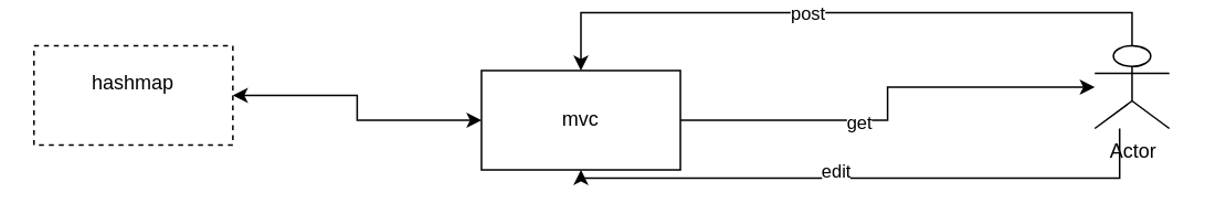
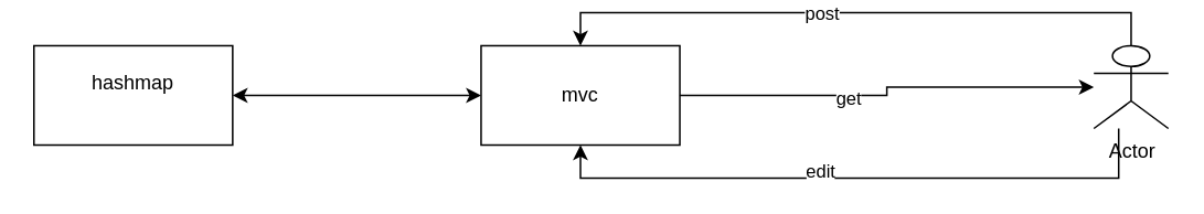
  <mxCell id="0" />
  <mxCell id="1" parent="0" />
  <mxCell id="2" style="edgeStyle=orthogonalEdgeStyle;rounded=0;orthogonalLoop=1;jettySize=auto;html=1;entryX=0;entryY=0.5;entryDx=0;entryDy=0;startArrow=classic;startFill=1;" edge="1" parent="1" source="3" target="6"><mxGeometry relative="1" as="geometry" /></mxCell>
- <mxCell id="3" value="hashmap&lt;div&gt;&lt;br&gt;&lt;/div&gt;" style="rounded=0;whiteSpace=wrap;html=1;dashed=1;" vertex="1" parent="1"><mxGeometry x="20" y="20" width="120" height="60" as="geometry" /></mxCell>
+ <mxCell id="3" value="hashmap&lt;div&gt;&lt;br&gt;&lt;/div&gt;" style="rounded=0;whiteSpace=wrap;html=1;" vertex="1" parent="1"><mxGeometry x="20" y="20" width="120" height="60" as="geometry" /></mxCell>
  <mxCell id="4" style="edgeStyle=orthogonalEdgeStyle;rounded=0;orthogonalLoop=1;jettySize=auto;html=1;" edge="1" parent="1" source="6" target="11"><mxGeometry relative="1" as="geometry" /></mxCell>
  <mxCell id="5" value="get" style="edgeLabel;html=1;align=center;verticalAlign=middle;resizable=0;points=[];" vertex="1" connectable="0" parent="4"><mxGeometry x="-0.21" y="-1" relative="1" as="geometry"><mxPoint as="offset" /></mxGeometry></mxCell>
- <mxCell id="6" value="mvc" style="rounded=0;whiteSpace=wrap;html=1;" vertex="1" parent="1"><mxGeometry x="290" y="35" width="120" height="60" as="geometry" /></mxCell>
+ <mxCell id="6" value="mvc" style="rounded=0;whiteSpace=wrap;html=1;" vertex="1" parent="1"><mxGeometry x="290" y="20" width="120" height="60" as="geometry" /></mxCell>
  <mxCell id="7" style="edgeStyle=orthogonalEdgeStyle;rounded=0;orthogonalLoop=1;jettySize=auto;html=1;exitX=0.5;exitY=0;exitDx=0;exitDy=0;exitPerimeter=0;entryX=0.5;entryY=0;entryDx=0;entryDy=0;" edge="1" parent="1" source="11" target="6"><mxGeometry relative="1" as="geometry" /></mxCell>
  <mxCell id="8" value="post" style="edgeLabel;html=1;align=center;verticalAlign=middle;resizable=0;points=[];" vertex="1" connectable="0" parent="7"><mxGeometry x="0.113" relative="1" as="geometry"><mxPoint as="offset" /></mxGeometry></mxCell>
  <mxCell id="9" style="edgeStyle=orthogonalEdgeStyle;rounded=0;orthogonalLoop=1;jettySize=auto;html=1;entryX=0.5;entryY=1;entryDx=0;entryDy=0;" edge="1" parent="1" source="11" target="6"><mxGeometry relative="1" as="geometry"><Array as="points"><mxPoint x="675" y="100" /><mxPoint x="350" y="100" /></Array></mxGeometry></mxCell>
  <mxCell id="10" value="edit" style="edgeLabel;html=1;align=center;verticalAlign=middle;resizable=0;points=[];" vertex="1" connectable="0" parent="9"><mxGeometry x="0.124" y="-5" relative="1" as="geometry"><mxPoint as="offset" /></mxGeometry></mxCell>
  <mxCell id="11" value="Actor" style="shape=umlActor;verticalLabelPosition=bottom;verticalAlign=top;html=1;outlineConnect=0;" vertex="1" parent="1"><mxGeometry x="660" y="20" width="45" height="50" as="geometry" /></mxCell>
